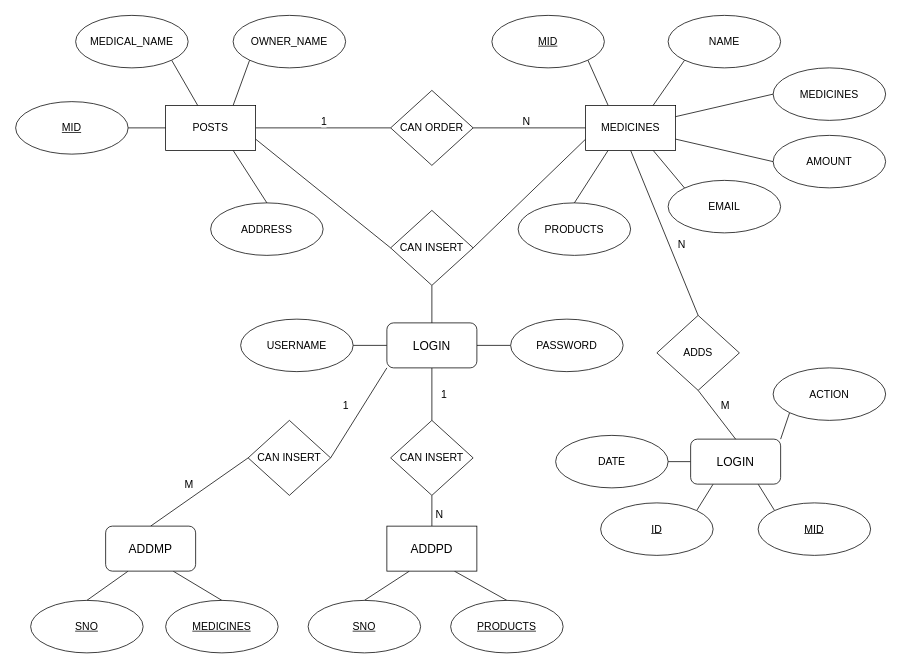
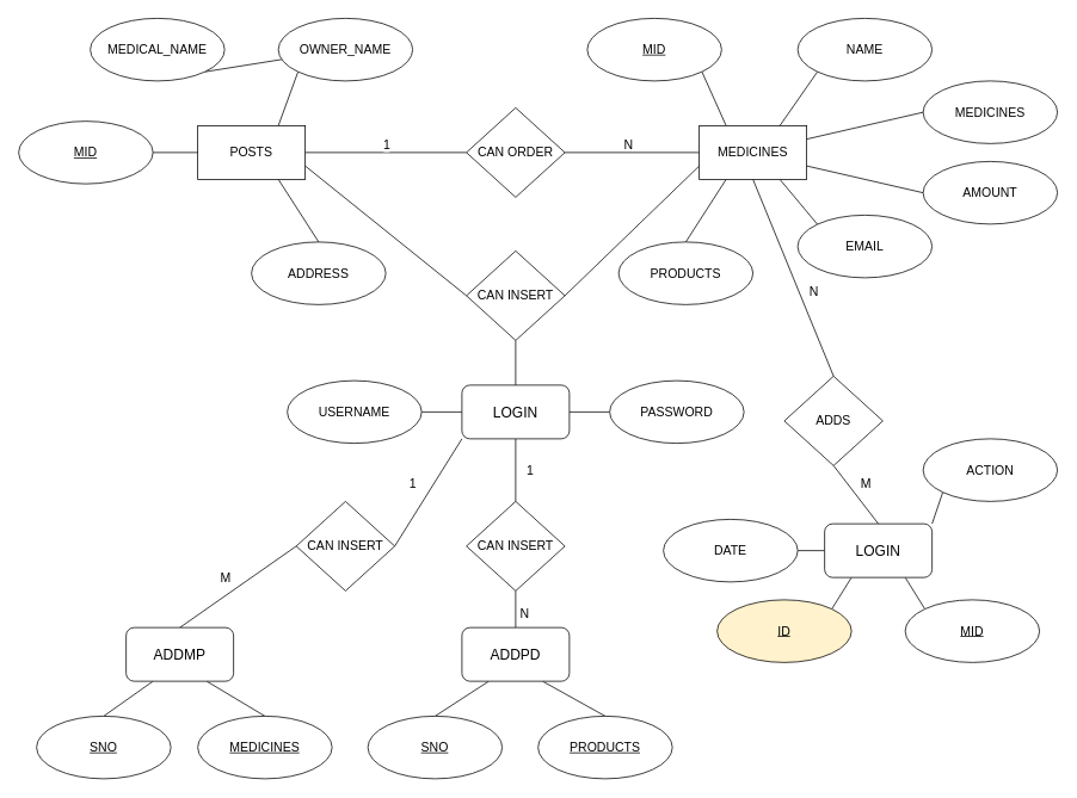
  <mxCell id="0" />
  <mxCell id="1" parent="0" />
  <mxCell id="2" style="edgeStyle=none;html=1;entryX=0;entryY=0.5;entryDx=0;entryDy=0;fontSize=14;endArrow=none;endFill=0;" parent="1" source="8" target="16" edge="1"><mxGeometry relative="1" as="geometry" /></mxCell>
  <mxCell id="3" value="1" style="edgeLabel;html=1;align=center;verticalAlign=middle;resizable=0;points=[];fontSize=14;" parent="2" vertex="1" connectable="0"><mxGeometry x="-0.105" y="1" relative="1" as="geometry"><mxPoint x="9" y="-9" as="offset" /></mxGeometry></mxCell>
  <mxCell id="4" value="N" style="edgeLabel;html=1;align=center;verticalAlign=middle;resizable=0;points=[];fontSize=14;" parent="2" vertex="1" connectable="0"><mxGeometry x="-0.105" y="1" relative="1" as="geometry"><mxPoint x="279" y="-9" as="offset" /></mxGeometry></mxCell>
  <mxCell id="5" style="edgeStyle=none;html=1;exitX=0.75;exitY=0;exitDx=0;exitDy=0;entryX=0;entryY=1;entryDx=0;entryDy=0;fontSize=14;endArrow=none;endFill=0;" parent="1" source="8" target="14" edge="1"><mxGeometry relative="1" as="geometry" /></mxCell>
  <mxCell id="6" style="edgeStyle=none;html=1;exitX=1;exitY=0.75;exitDx=0;exitDy=0;entryX=0;entryY=0.5;entryDx=0;entryDy=0;fontSize=14;endArrow=none;endFill=0;" parent="1" source="8" target="18" edge="1"><mxGeometry relative="1" as="geometry" /></mxCell>
  <mxCell id="7" style="edgeStyle=none;html=1;exitX=0.75;exitY=1;exitDx=0;exitDy=0;entryX=0.5;entryY=0;entryDx=0;entryDy=0;fontSize=14;endArrow=none;endFill=0;" parent="1" source="8" target="9" edge="1"><mxGeometry relative="1" as="geometry" /></mxCell>
  <mxCell id="8" value="POSTS" style="rounded=0;whiteSpace=wrap;html=1;fontSize=14;" parent="1" vertex="1"><mxGeometry x="220" y="140" width="120" height="60" as="geometry" /></mxCell>
  <mxCell id="9" value="&lt;font style=&quot;font-size: 14px;&quot;&gt;ADDRESS&lt;/font&gt;" style="ellipse;whiteSpace=wrap;html=1;fontSize=14;" parent="1" vertex="1"><mxGeometry x="280" y="270" width="150" height="70" as="geometry" /></mxCell>
  <mxCell id="10" style="edgeStyle=none;html=1;fontSize=14;endArrow=none;endFill=0;" parent="1" source="11" target="8" edge="1"><mxGeometry relative="1" as="geometry" /></mxCell>
  <mxCell id="11" value="&lt;u style=&quot;font-size: 14px;&quot;&gt;MID&lt;/u&gt;" style="ellipse;whiteSpace=wrap;html=1;fontSize=14;" parent="1" vertex="1"><mxGeometry x="20" y="135" width="150" height="70" as="geometry" /></mxCell>
- <mxCell id="12" style="edgeStyle=none;html=1;exitX=1;exitY=1;exitDx=0;exitDy=0;fontSize=14;endArrow=none;endFill=0;" parent="1" source="13" target="8" edge="1"><mxGeometry relative="1" as="geometry" /></mxCell>
+ <mxCell id="12" style="edgeStyle=none;html=1;exitX=1;exitY=1;exitDx=0;exitDy=0;fontSize=14;endArrow=none;endFill=0;" parent="1" source="13" target="14" edge="1"><mxGeometry relative="1" as="geometry" /></mxCell>
  <mxCell id="13" value="&lt;font style=&quot;font-size: 14px;&quot;&gt;MEDICAL_NAME&lt;/font&gt;" style="ellipse;whiteSpace=wrap;html=1;fontSize=14;" parent="1" vertex="1"><mxGeometry x="100" y="20" width="150" height="70" as="geometry" /></mxCell>
  <mxCell id="14" value="OWNER_NAME" style="ellipse;whiteSpace=wrap;html=1;fontSize=14;" parent="1" vertex="1"><mxGeometry x="310" y="20" width="150" height="70" as="geometry" /></mxCell>
  <mxCell id="15" style="edgeStyle=none;html=1;entryX=0;entryY=0.5;entryDx=0;entryDy=0;fontSize=14;endArrow=none;endFill=0;" parent="1" source="16" target="28" edge="1"><mxGeometry relative="1" as="geometry" /></mxCell>
  <mxCell id="16" value="&lt;font style=&quot;font-size: 14px;&quot;&gt;CAN ORDER&lt;/font&gt;" style="rhombus;whiteSpace=wrap;html=1;fontSize=14;" parent="1" vertex="1"><mxGeometry x="520" y="120" width="110" height="100" as="geometry" /></mxCell>
  <mxCell id="17" style="edgeStyle=none;html=1;exitX=0.5;exitY=1;exitDx=0;exitDy=0;fontSize=14;endArrow=none;endFill=0;" parent="1" source="18" target="53" edge="1"><mxGeometry relative="1" as="geometry" /></mxCell>
  <mxCell id="18" value="&lt;font style=&quot;font-size: 14px;&quot;&gt;CAN INSERT&lt;/font&gt;" style="rhombus;whiteSpace=wrap;html=1;fontSize=14;" parent="1" vertex="1"><mxGeometry x="520" y="280" width="110" height="100" as="geometry" /></mxCell>
  <mxCell id="19" style="edgeStyle=none;html=1;exitX=1;exitY=1;exitDx=0;exitDy=0;entryX=0.25;entryY=0;entryDx=0;entryDy=0;fontSize=14;endArrow=none;endFill=0;" parent="1" source="20" target="28" edge="1"><mxGeometry relative="1" as="geometry" /></mxCell>
  <mxCell id="20" value="&lt;u style=&quot;font-size: 14px;&quot;&gt;MID&lt;/u&gt;" style="ellipse;whiteSpace=wrap;html=1;fontSize=14;" parent="1" vertex="1"><mxGeometry x="655" y="20" width="150" height="70" as="geometry" /></mxCell>
  <mxCell id="21" value="EMAIL" style="ellipse;whiteSpace=wrap;html=1;fontSize=14;" parent="1" vertex="1"><mxGeometry x="890" y="240" width="150" height="70" as="geometry" /></mxCell>
  <mxCell id="22" value="&lt;font style=&quot;font-size: 14px;&quot;&gt;PRODUCTS&lt;/font&gt;" style="ellipse;whiteSpace=wrap;html=1;fontSize=14;" parent="1" vertex="1"><mxGeometry x="690" y="270" width="150" height="70" as="geometry" /></mxCell>
  <mxCell id="23" style="edgeStyle=none;html=1;exitX=0.5;exitY=1;exitDx=0;exitDy=0;entryX=0.5;entryY=0;entryDx=0;entryDy=0;fontSize=14;endArrow=none;endFill=0;" parent="1" source="28" target="42" edge="1"><mxGeometry relative="1" as="geometry" /></mxCell>
  <mxCell id="24" value="N" style="edgeLabel;html=1;align=center;verticalAlign=middle;resizable=0;points=[];fontSize=14;" parent="23" vertex="1" connectable="0"><mxGeometry x="0.128" y="-2" relative="1" as="geometry"><mxPoint x="19" as="offset" /></mxGeometry></mxCell>
  <mxCell id="25" style="edgeStyle=none;html=1;exitX=0.75;exitY=1;exitDx=0;exitDy=0;entryX=0;entryY=0;entryDx=0;entryDy=0;fontSize=14;endArrow=none;endFill=0;" parent="1" source="28" target="21" edge="1"><mxGeometry relative="1" as="geometry" /></mxCell>
  <mxCell id="26" style="edgeStyle=none;html=1;exitX=0;exitY=0.75;exitDx=0;exitDy=0;entryX=1;entryY=0.5;entryDx=0;entryDy=0;fontSize=14;endArrow=none;endFill=0;" parent="1" source="28" target="18" edge="1"><mxGeometry relative="1" as="geometry" /></mxCell>
  <mxCell id="27" style="edgeStyle=none;html=1;exitX=0.25;exitY=1;exitDx=0;exitDy=0;entryX=0.5;entryY=0;entryDx=0;entryDy=0;fontSize=14;endArrow=none;endFill=0;" parent="1" source="28" target="22" edge="1"><mxGeometry relative="1" as="geometry" /></mxCell>
  <mxCell id="28" value="MEDICINES" style="rounded=0;whiteSpace=wrap;html=1;fontSize=14;" parent="1" vertex="1"><mxGeometry x="780" y="140" width="120" height="60" as="geometry" /></mxCell>
  <mxCell id="29" style="edgeStyle=none;html=1;exitX=0;exitY=1;exitDx=0;exitDy=0;entryX=0.75;entryY=0;entryDx=0;entryDy=0;fontSize=14;endArrow=none;endFill=0;" parent="1" source="30" target="28" edge="1"><mxGeometry relative="1" as="geometry" /></mxCell>
  <mxCell id="30" value="&lt;font style=&quot;font-size: 14px;&quot;&gt;NAME&lt;/font&gt;" style="ellipse;whiteSpace=wrap;html=1;fontSize=14;" parent="1" vertex="1"><mxGeometry x="890" y="20" width="150" height="70" as="geometry" /></mxCell>
  <mxCell id="31" style="edgeStyle=none;html=1;exitX=0;exitY=0.5;exitDx=0;exitDy=0;entryX=1;entryY=0.25;entryDx=0;entryDy=0;fontSize=14;endArrow=none;endFill=0;" parent="1" source="32" target="28" edge="1"><mxGeometry relative="1" as="geometry" /></mxCell>
  <mxCell id="32" value="MEDICINES" style="ellipse;whiteSpace=wrap;html=1;fontSize=14;" parent="1" vertex="1"><mxGeometry x="1030" y="90" width="150" height="70" as="geometry" /></mxCell>
  <mxCell id="33" style="edgeStyle=none;html=1;exitX=0;exitY=0.5;exitDx=0;exitDy=0;entryX=1;entryY=0.75;entryDx=0;entryDy=0;fontSize=14;endArrow=none;endFill=0;" parent="1" source="34" target="28" edge="1"><mxGeometry relative="1" as="geometry" /></mxCell>
  <mxCell id="34" value="AMOUNT" style="ellipse;whiteSpace=wrap;html=1;fontSize=14;" parent="1" vertex="1"><mxGeometry x="1030" y="180" width="150" height="70" as="geometry" /></mxCell>
  <mxCell id="35" style="edgeStyle=none;html=1;exitX=1;exitY=0;exitDx=0;exitDy=0;entryX=0;entryY=1;entryDx=0;entryDy=0;fontSize=14;endArrow=none;endFill=0;" parent="1" source="39" target="43" edge="1"><mxGeometry relative="1" as="geometry" /></mxCell>
  <mxCell id="36" style="edgeStyle=none;html=1;exitX=0;exitY=0.5;exitDx=0;exitDy=0;entryX=1;entryY=0.5;entryDx=0;entryDy=0;fontSize=14;endArrow=none;endFill=0;" parent="1" source="39" target="46" edge="1"><mxGeometry relative="1" as="geometry" /></mxCell>
  <mxCell id="37" style="edgeStyle=none;html=1;exitX=0.25;exitY=1;exitDx=0;exitDy=0;entryX=1;entryY=0;entryDx=0;entryDy=0;fontSize=14;endArrow=none;endFill=0;" parent="1" source="39" target="45" edge="1"><mxGeometry relative="1" as="geometry" /></mxCell>
  <mxCell id="38" style="edgeStyle=none;html=1;exitX=0.75;exitY=1;exitDx=0;exitDy=0;entryX=0;entryY=0;entryDx=0;entryDy=0;fontSize=14;endArrow=none;endFill=0;" parent="1" source="39" target="44" edge="1"><mxGeometry relative="1" as="geometry" /></mxCell>
  <mxCell id="39" value="&lt;font style=&quot;font-size: 16px;&quot;&gt;LOGIN&lt;/font&gt;" style="rounded=1;whiteSpace=wrap;html=1;fontSize=14;" parent="1" vertex="1"><mxGeometry x="920" y="585" width="120" height="60" as="geometry" /></mxCell>
  <mxCell id="40" style="edgeStyle=none;html=1;exitX=0.5;exitY=1;exitDx=0;exitDy=0;entryX=0.5;entryY=0;entryDx=0;entryDy=0;fontSize=14;endArrow=none;endFill=0;" parent="1" source="42" target="39" edge="1"><mxGeometry relative="1" as="geometry" /></mxCell>
  <mxCell id="41" value="M" style="edgeLabel;html=1;align=center;verticalAlign=middle;resizable=0;points=[];fontSize=14;" parent="40" vertex="1" connectable="0"><mxGeometry x="0.237" y="1" relative="1" as="geometry"><mxPoint x="4" y="-20" as="offset" /></mxGeometry></mxCell>
  <mxCell id="42" value="&lt;font style=&quot;font-size: 14px;&quot;&gt;ADDS&lt;/font&gt;" style="rhombus;whiteSpace=wrap;html=1;fontSize=14;" parent="1" vertex="1"><mxGeometry x="875" y="420" width="110" height="100" as="geometry" /></mxCell>
  <mxCell id="43" value="ACTION" style="ellipse;whiteSpace=wrap;html=1;fontSize=14;" parent="1" vertex="1"><mxGeometry x="1030" y="490" width="150" height="70" as="geometry" /></mxCell>
  <mxCell id="44" value="&lt;u style=&quot;font-size: 14px;&quot;&gt;MID&lt;/u&gt;" style="ellipse;whiteSpace=wrap;html=1;fontSize=14;" parent="1" vertex="1"><mxGeometry x="1010" y="670" width="150" height="70" as="geometry" /></mxCell>
- <mxCell id="45" value="&lt;u style=&quot;font-size: 14px;&quot;&gt;ID&lt;/u&gt;" style="ellipse;whiteSpace=wrap;html=1;fontSize=14;" parent="1" vertex="1"><mxGeometry x="800" y="670" width="150" height="70" as="geometry" /></mxCell>
+ <mxCell id="45" value="&lt;u style=&quot;font-size: 14px;&quot;&gt;ID&lt;/u&gt;" style="ellipse;whiteSpace=wrap;html=1;fontSize=14;fillColor=#fff2cc;" parent="1" vertex="1"><mxGeometry x="800" y="670" width="150" height="70" as="geometry" /></mxCell>
  <mxCell id="46" value="DATE" style="ellipse;whiteSpace=wrap;html=1;fontSize=14;" parent="1" vertex="1"><mxGeometry x="740" y="580" width="150" height="70" as="geometry" /></mxCell>
  <mxCell id="47" style="edgeStyle=none;html=1;exitX=0;exitY=0.5;exitDx=0;exitDy=0;entryX=1;entryY=0.5;entryDx=0;entryDy=0;fontSize=14;endArrow=none;endFill=0;" parent="1" source="53" target="55" edge="1"><mxGeometry relative="1" as="geometry" /></mxCell>
  <mxCell id="48" style="edgeStyle=none;html=1;exitX=1;exitY=0.5;exitDx=0;exitDy=0;entryX=0;entryY=0.5;entryDx=0;entryDy=0;fontSize=14;endArrow=none;endFill=0;" parent="1" source="53" target="54" edge="1"><mxGeometry relative="1" as="geometry" /></mxCell>
  <mxCell id="49" style="edgeStyle=none;html=1;exitX=0;exitY=1;exitDx=0;exitDy=0;entryX=1;entryY=0.5;entryDx=0;entryDy=0;fontSize=14;endArrow=none;endFill=0;" parent="1" source="53" target="60" edge="1"><mxGeometry relative="1" as="geometry" /></mxCell>
  <mxCell id="50" value="1" style="edgeLabel;html=1;align=center;verticalAlign=middle;resizable=0;points=[];fontSize=14;" parent="49" vertex="1" connectable="0"><mxGeometry x="0.163" y="-3" relative="1" as="geometry"><mxPoint x="-9" y="-18" as="offset" /></mxGeometry></mxCell>
  <mxCell id="51" style="edgeStyle=none;html=1;exitX=0.5;exitY=1;exitDx=0;exitDy=0;entryX=0.5;entryY=0;entryDx=0;entryDy=0;fontSize=14;endArrow=none;endFill=0;" parent="1" source="53" target="57" edge="1"><mxGeometry relative="1" as="geometry" /></mxCell>
  <mxCell id="52" value="1" style="edgeLabel;html=1;align=center;verticalAlign=middle;resizable=0;points=[];fontSize=14;" parent="51" vertex="1" connectable="0"><mxGeometry x="-0.279" y="-1" relative="1" as="geometry"><mxPoint x="16" y="9" as="offset" /></mxGeometry></mxCell>
  <mxCell id="53" value="&lt;font style=&quot;font-size: 16px;&quot;&gt;LOGIN&lt;/font&gt;" style="rounded=1;whiteSpace=wrap;html=1;fontSize=14;" parent="1" vertex="1"><mxGeometry x="515" y="430" width="120" height="60" as="geometry" /></mxCell>
  <mxCell id="54" value="PASSWORD" style="ellipse;whiteSpace=wrap;html=1;fontSize=14;" parent="1" vertex="1"><mxGeometry x="680" y="425" width="150" height="70" as="geometry" /></mxCell>
  <mxCell id="55" value="USERNAME" style="ellipse;whiteSpace=wrap;html=1;fontSize=14;" parent="1" vertex="1"><mxGeometry x="320" y="425" width="150" height="70" as="geometry" /></mxCell>
  <mxCell id="56" style="edgeStyle=none;html=1;exitX=0.5;exitY=1;exitDx=0;exitDy=0;entryX=0.5;entryY=0;entryDx=0;entryDy=0;fontSize=14;endArrow=none;endFill=0;" parent="1" source="57" target="63" edge="1"><mxGeometry relative="1" as="geometry" /></mxCell>
  <mxCell id="57" value="&lt;font style=&quot;font-size: 14px;&quot;&gt;CAN INSERT&lt;/font&gt;" style="rhombus;whiteSpace=wrap;html=1;fontSize=14;" parent="1" vertex="1"><mxGeometry x="520" y="560" width="110" height="100" as="geometry" /></mxCell>
  <mxCell id="58" style="edgeStyle=none;html=1;exitX=0;exitY=0.5;exitDx=0;exitDy=0;entryX=0.5;entryY=0;entryDx=0;entryDy=0;fontSize=14;endArrow=none;endFill=0;" parent="1" source="60" target="68" edge="1"><mxGeometry relative="1" as="geometry" /></mxCell>
  <mxCell id="59" value="M" style="edgeLabel;html=1;align=center;verticalAlign=middle;resizable=0;points=[];fontSize=14;" parent="58" vertex="1" connectable="0"><mxGeometry x="-0.136" y="1" relative="1" as="geometry"><mxPoint x="-24" y="-5" as="offset" /></mxGeometry></mxCell>
  <mxCell id="60" value="&lt;font style=&quot;font-size: 14px;&quot;&gt;CAN INSERT&lt;/font&gt;" style="rhombus;whiteSpace=wrap;html=1;fontSize=14;" parent="1" vertex="1"><mxGeometry x="330" y="560" width="110" height="100" as="geometry" /></mxCell>
  <mxCell id="61" style="edgeStyle=none;html=1;exitX=0.25;exitY=1;exitDx=0;exitDy=0;entryX=0.5;entryY=0;entryDx=0;entryDy=0;fontSize=14;endArrow=none;endFill=0;" parent="1" source="63" target="64" edge="1"><mxGeometry relative="1" as="geometry" /></mxCell>
  <mxCell id="62" style="edgeStyle=none;html=1;exitX=0.75;exitY=1;exitDx=0;exitDy=0;entryX=0.5;entryY=0;entryDx=0;entryDy=0;fontSize=14;endArrow=none;endFill=0;" parent="1" source="63" target="65" edge="1"><mxGeometry relative="1" as="geometry" /></mxCell>
- <mxCell id="63" value="&lt;font style=&quot;font-size: 16px;&quot;&gt;ADDPD&lt;/font&gt;" style="whiteSpace=wrap;html=1;fontSize=14;rounded=0;" parent="1" vertex="1"><mxGeometry x="515" y="701" width="120" height="60" as="geometry" /></mxCell>
+ <mxCell id="63" value="&lt;font style=&quot;font-size: 16px;&quot;&gt;ADDPD&lt;/font&gt;" style="rounded=1;whiteSpace=wrap;html=1;fontSize=14;" parent="1" vertex="1"><mxGeometry x="515" y="701" width="120" height="60" as="geometry" /></mxCell>
  <mxCell id="64" value="&lt;u style=&quot;font-size: 14px;&quot;&gt;SNO&lt;/u&gt;" style="ellipse;whiteSpace=wrap;html=1;fontSize=14;" parent="1" vertex="1"><mxGeometry x="410" y="800" width="150" height="70" as="geometry" /></mxCell>
  <mxCell id="65" value="&lt;u style=&quot;font-size: 14px;&quot;&gt;PRODUCTS&lt;/u&gt;" style="ellipse;whiteSpace=wrap;html=1;fontSize=14;" parent="1" vertex="1"><mxGeometry x="600" y="800" width="150" height="70" as="geometry" /></mxCell>
  <mxCell id="66" style="edgeStyle=none;html=1;exitX=0.25;exitY=1;exitDx=0;exitDy=0;entryX=0.5;entryY=0;entryDx=0;entryDy=0;fontSize=14;endArrow=none;endFill=0;" parent="1" source="68" target="69" edge="1"><mxGeometry relative="1" as="geometry" /></mxCell>
  <mxCell id="67" style="edgeStyle=none;html=1;exitX=0.75;exitY=1;exitDx=0;exitDy=0;entryX=0.5;entryY=0;entryDx=0;entryDy=0;fontSize=14;endArrow=none;endFill=0;" parent="1" source="68" target="70" edge="1"><mxGeometry relative="1" as="geometry" /></mxCell>
  <mxCell id="68" value="&lt;font style=&quot;font-size: 16px;&quot;&gt;ADDMP&lt;/font&gt;" style="rounded=1;whiteSpace=wrap;html=1;fontSize=14;" parent="1" vertex="1"><mxGeometry x="140" y="701" width="120" height="60" as="geometry" /></mxCell>
  <mxCell id="69" value="&lt;u style=&quot;font-size: 14px;&quot;&gt;SNO&lt;/u&gt;" style="ellipse;whiteSpace=wrap;html=1;fontSize=14;" parent="1" vertex="1"><mxGeometry x="40" y="800" width="150" height="70" as="geometry" /></mxCell>
  <mxCell id="70" value="&lt;u style=&quot;font-size: 14px;&quot;&gt;MEDICINES&lt;/u&gt;" style="ellipse;whiteSpace=wrap;html=1;fontSize=14;" parent="1" vertex="1"><mxGeometry x="220" y="800" width="150" height="70" as="geometry" /></mxCell>
  <mxCell id="71" value="N" style="text;html=1;align=center;verticalAlign=middle;resizable=0;points=[];autosize=1;strokeColor=none;fillColor=none;fontSize=14;" parent="1" vertex="1"><mxGeometry x="570" y="670" width="30" height="30" as="geometry" /></mxCell>
